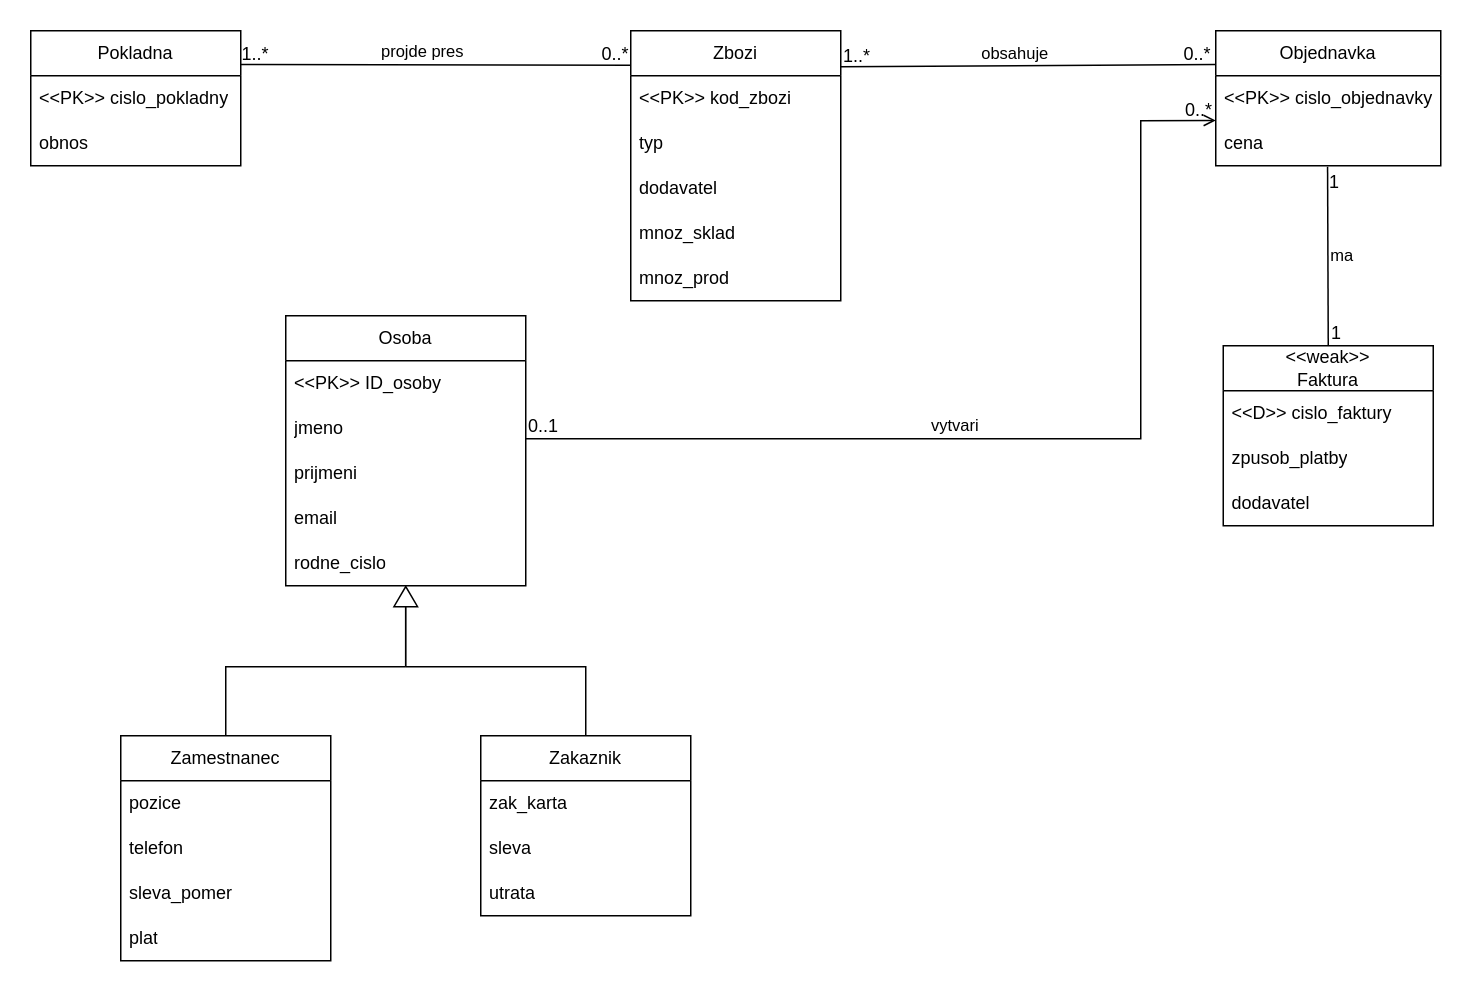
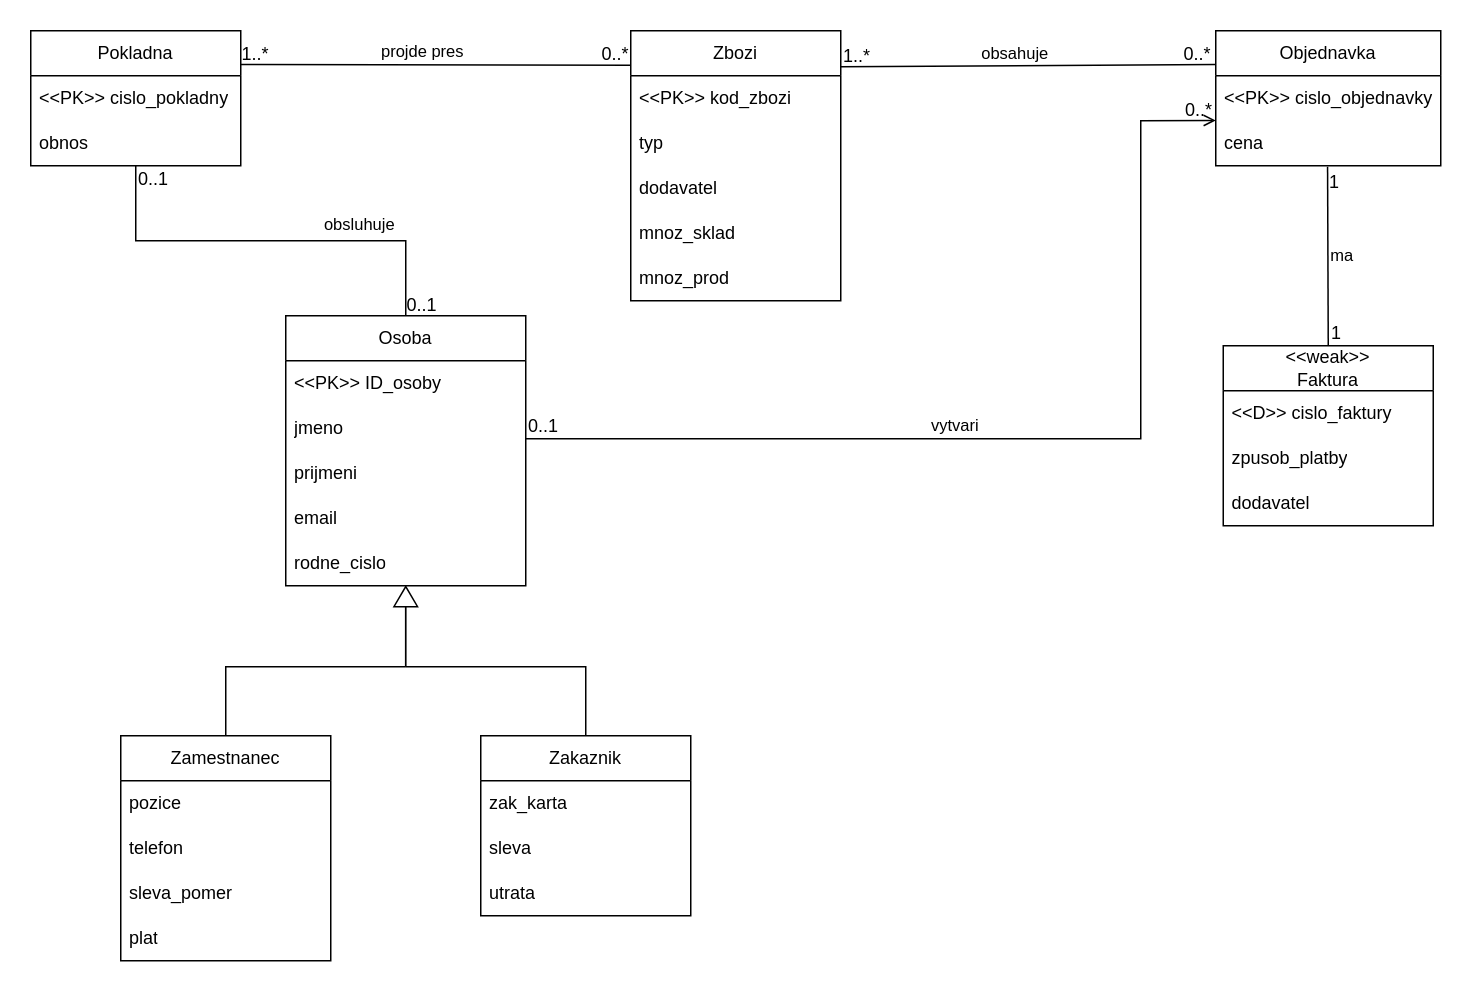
  <mxCell id="0" />
  <mxCell id="1" parent="0" />
  <mxCell id="2" value="Zbozi" style="swimlane;fontStyle=0;childLayout=stackLayout;horizontal=1;startSize=30;horizontalStack=0;resizeParent=1;resizeParentMax=0;resizeLast=0;collapsible=1;marginBottom=0;whiteSpace=wrap;html=1;" parent="1" vertex="1"><mxGeometry x="420" y="20" width="140" height="180" as="geometry" /></mxCell>
  <mxCell id="3" value="&amp;lt;&amp;lt;PK&amp;gt;&amp;gt; kod_zbozi" style="text;strokeColor=none;fillColor=none;align=left;verticalAlign=middle;spacingLeft=4;spacingRight=4;overflow=hidden;points=[[0,0.5],[1,0.5]];portConstraint=eastwest;rotatable=0;whiteSpace=wrap;html=1;" parent="2" vertex="1"><mxGeometry y="30" width="140" height="30" as="geometry" /></mxCell>
  <mxCell id="4" value="typ" style="text;strokeColor=none;fillColor=none;align=left;verticalAlign=middle;spacingLeft=4;spacingRight=4;overflow=hidden;points=[[0,0.5],[1,0.5]];portConstraint=eastwest;rotatable=0;whiteSpace=wrap;html=1;" parent="2" vertex="1"><mxGeometry y="60" width="140" height="30" as="geometry" /></mxCell>
  <mxCell id="5" value="dodavatel" style="text;strokeColor=none;fillColor=none;align=left;verticalAlign=middle;spacingLeft=4;spacingRight=4;overflow=hidden;points=[[0,0.5],[1,0.5]];portConstraint=eastwest;rotatable=0;whiteSpace=wrap;html=1;" parent="2" vertex="1"><mxGeometry y="90" width="140" height="30" as="geometry" /></mxCell>
  <mxCell id="6" value="mnoz_sklad" style="text;strokeColor=none;fillColor=none;align=left;verticalAlign=middle;spacingLeft=4;spacingRight=4;overflow=hidden;points=[[0,0.5],[1,0.5]];portConstraint=eastwest;rotatable=0;whiteSpace=wrap;html=1;" vertex="1" parent="2"><mxGeometry y="120" width="140" height="30" as="geometry" /></mxCell>
  <mxCell id="7" value="mnoz_prod" style="text;strokeColor=none;fillColor=none;align=left;verticalAlign=middle;spacingLeft=4;spacingRight=4;overflow=hidden;points=[[0,0.5],[1,0.5]];portConstraint=eastwest;rotatable=0;whiteSpace=wrap;html=1;" vertex="1" parent="2"><mxGeometry y="150" width="140" height="30" as="geometry" /></mxCell>
  <mxCell id="8" value="" style="endArrow=none;html=1;rounded=0;" parent="1" edge="1" source="47"><mxGeometry width="50" height="50" relative="1" as="geometry"><mxPoint x="150" y="484" as="sourcePoint" /><mxPoint x="270" y="444" as="targetPoint" /><Array as="points"><mxPoint x="150" y="444" /></Array></mxGeometry></mxCell>
  <mxCell id="9" value="" style="endArrow=none;html=1;rounded=0;" parent="1" edge="1" target="52"><mxGeometry width="50" height="50" relative="1" as="geometry"><mxPoint x="270" y="444" as="sourcePoint" /><mxPoint x="390" y="484" as="targetPoint" /><Array as="points"><mxPoint x="390" y="444" /></Array></mxGeometry></mxCell>
  <mxCell id="10" value="" style="shape=flexArrow;endArrow=classic;html=1;rounded=0;entryX=0.5;entryY=1;entryDx=0;entryDy=0;endWidth=14.619;endSize=4.16;width=0.112;" parent="1" edge="1"><mxGeometry width="50" height="50" relative="1" as="geometry"><mxPoint x="270" y="444" as="sourcePoint" /><mxPoint x="270" y="390" as="targetPoint" /></mxGeometry></mxCell>
  <mxCell id="11" value="Pokladna" style="swimlane;fontStyle=0;childLayout=stackLayout;horizontal=1;startSize=30;horizontalStack=0;resizeParent=1;resizeParentMax=0;resizeLast=0;collapsible=1;marginBottom=0;whiteSpace=wrap;html=1;" parent="1" vertex="1"><mxGeometry x="20" y="20" width="140" height="90" as="geometry" /></mxCell>
  <mxCell id="12" value="&amp;lt;&amp;lt;PK&amp;gt;&amp;gt; cislo_pokladny" style="text;strokeColor=none;fillColor=none;align=left;verticalAlign=middle;spacingLeft=4;spacingRight=4;overflow=hidden;points=[[0,0.5],[1,0.5]];portConstraint=eastwest;rotatable=0;whiteSpace=wrap;html=1;" parent="11" vertex="1"><mxGeometry y="30" width="140" height="30" as="geometry" /></mxCell>
  <mxCell id="13" value="obnos" style="text;strokeColor=none;fillColor=none;align=left;verticalAlign=middle;spacingLeft=4;spacingRight=4;overflow=hidden;points=[[0,0.5],[1,0.5]];portConstraint=eastwest;rotatable=0;whiteSpace=wrap;html=1;" parent="11" vertex="1"><mxGeometry y="60" width="140" height="30" as="geometry" /></mxCell>
  <mxCell id="14" value="Osoba" style="swimlane;fontStyle=0;childLayout=stackLayout;horizontal=1;startSize=30;horizontalStack=0;resizeParent=1;resizeParentMax=0;resizeLast=0;collapsible=1;marginBottom=0;whiteSpace=wrap;html=1;" parent="1" vertex="1"><mxGeometry x="190" y="210" width="160" height="180" as="geometry" /></mxCell>
  <mxCell id="15" value="&amp;lt;&amp;lt;PK&amp;gt;&amp;gt; ID_osoby" style="text;strokeColor=none;fillColor=none;align=left;verticalAlign=middle;spacingLeft=4;spacingRight=4;overflow=hidden;points=[[0,0.5],[1,0.5]];portConstraint=eastwest;rotatable=0;whiteSpace=wrap;html=1;" parent="14" vertex="1"><mxGeometry y="30" width="160" height="30" as="geometry" /></mxCell>
  <mxCell id="16" value="jmeno" style="text;strokeColor=none;fillColor=none;align=left;verticalAlign=middle;spacingLeft=4;spacingRight=4;overflow=hidden;points=[[0,0.5],[1,0.5]];portConstraint=eastwest;rotatable=0;whiteSpace=wrap;html=1;" parent="14" vertex="1"><mxGeometry y="60" width="160" height="30" as="geometry" /></mxCell>
  <mxCell id="17" value="prijmeni" style="text;strokeColor=none;fillColor=none;align=left;verticalAlign=middle;spacingLeft=4;spacingRight=4;overflow=hidden;points=[[0,0.5],[1,0.5]];portConstraint=eastwest;rotatable=0;whiteSpace=wrap;html=1;" parent="14" vertex="1"><mxGeometry y="90" width="160" height="30" as="geometry" /></mxCell>
  <mxCell id="18" value="email" style="text;strokeColor=none;fillColor=none;align=left;verticalAlign=middle;spacingLeft=4;spacingRight=4;overflow=hidden;points=[[0,0.5],[1,0.5]];portConstraint=eastwest;rotatable=0;whiteSpace=wrap;html=1;" parent="14" vertex="1"><mxGeometry y="120" width="160" height="30" as="geometry" /></mxCell>
  <mxCell id="19" value="rodne_cislo" style="text;strokeColor=none;fillColor=none;align=left;verticalAlign=middle;spacingLeft=4;spacingRight=4;overflow=hidden;points=[[0,0.5],[1,0.5]];portConstraint=eastwest;rotatable=0;whiteSpace=wrap;html=1;" parent="14" vertex="1"><mxGeometry y="150" width="160" height="30" as="geometry" /></mxCell>
  <mxCell id="20" value="Objednavka" style="swimlane;fontStyle=0;childLayout=stackLayout;horizontal=1;startSize=30;horizontalStack=0;resizeParent=1;resizeParentMax=0;resizeLast=0;collapsible=1;marginBottom=0;whiteSpace=wrap;html=1;" parent="1" vertex="1"><mxGeometry x="810" y="20" width="150" height="90" as="geometry" /></mxCell>
  <mxCell id="21" value="&amp;lt;&amp;lt;PK&amp;gt;&amp;gt; cislo_objednavky" style="text;strokeColor=none;fillColor=none;align=left;verticalAlign=middle;spacingLeft=4;spacingRight=4;overflow=hidden;points=[[0,0.5],[1,0.5]];portConstraint=eastwest;rotatable=0;whiteSpace=wrap;html=1;" parent="20" vertex="1"><mxGeometry y="30" width="150" height="30" as="geometry" /></mxCell>
  <mxCell id="22" value="cena" style="text;strokeColor=none;fillColor=none;align=left;verticalAlign=middle;spacingLeft=4;spacingRight=4;overflow=hidden;points=[[0,0.5],[1,0.5]];portConstraint=eastwest;rotatable=0;whiteSpace=wrap;html=1;" parent="20" vertex="1"><mxGeometry y="60" width="150" height="30" as="geometry" /></mxCell>
  <mxCell id="23" value="&lt;div&gt;&amp;lt;&amp;lt;weak&amp;gt;&amp;gt;&lt;/div&gt;&lt;div&gt;Faktura&lt;br&gt;&lt;/div&gt;" style="swimlane;fontStyle=0;childLayout=stackLayout;horizontal=1;startSize=30;horizontalStack=0;resizeParent=1;resizeParentMax=0;resizeLast=0;collapsible=1;marginBottom=0;whiteSpace=wrap;html=1;" parent="1" vertex="1"><mxGeometry x="815" y="230" width="140" height="120" as="geometry" /></mxCell>
  <mxCell id="24" value="&amp;lt;&amp;lt;D&amp;gt;&amp;gt; cislo_faktury" style="text;strokeColor=none;fillColor=none;align=left;verticalAlign=middle;spacingLeft=4;spacingRight=4;overflow=hidden;points=[[0,0.5],[1,0.5]];portConstraint=eastwest;rotatable=0;whiteSpace=wrap;html=1;" parent="23" vertex="1"><mxGeometry y="30" width="140" height="30" as="geometry" /></mxCell>
  <mxCell id="25" value="zpusob_platby" style="text;strokeColor=none;fillColor=none;align=left;verticalAlign=middle;spacingLeft=4;spacingRight=4;overflow=hidden;points=[[0,0.5],[1,0.5]];portConstraint=eastwest;rotatable=0;whiteSpace=wrap;html=1;" parent="23" vertex="1"><mxGeometry y="60" width="140" height="30" as="geometry" /></mxCell>
  <mxCell id="26" value="dodavatel" style="text;strokeColor=none;fillColor=none;align=left;verticalAlign=middle;spacingLeft=4;spacingRight=4;overflow=hidden;points=[[0,0.5],[1,0.5]];portConstraint=eastwest;rotatable=0;whiteSpace=wrap;html=1;" parent="23" vertex="1"><mxGeometry y="90" width="140" height="30" as="geometry" /></mxCell>
  <mxCell id="27" value="" style="endArrow=none;html=1;rounded=0;exitX=0.497;exitY=1.022;exitDx=0;exitDy=0;exitPerimeter=0;entryX=0.5;entryY=0;entryDx=0;entryDy=0;" parent="1" source="22" target="23" edge="1"><mxGeometry relative="1" as="geometry"><mxPoint x="700" y="210" as="sourcePoint" /><mxPoint x="860" y="210" as="targetPoint" /></mxGeometry></mxCell>
  <mxCell id="28" value="1" style="resizable=0;html=1;align=left;verticalAlign=bottom;" parent="27" connectable="0" vertex="1"><mxGeometry x="-1" relative="1" as="geometry"><mxPoint x="-1" y="18" as="offset" /></mxGeometry></mxCell>
  <mxCell id="29" value="1" style="resizable=0;html=1;align=right;verticalAlign=bottom;" parent="27" connectable="0" vertex="1"><mxGeometry x="1" relative="1" as="geometry"><mxPoint x="9" as="offset" /></mxGeometry></mxCell>
  <mxCell id="30" value="ma" style="edgeLabel;html=1;align=center;verticalAlign=middle;resizable=0;points=[];" parent="27" vertex="1" connectable="0"><mxGeometry x="0.142" y="1" relative="1" as="geometry"><mxPoint x="8" y="-9" as="offset" /></mxGeometry></mxCell>
  <mxCell id="31" value="" style="endArrow=none;html=1;rounded=0;entryX=0;entryY=0.25;entryDx=0;entryDy=0;exitX=1;exitY=0.133;exitDx=0;exitDy=0;exitPerimeter=0;" parent="1" source="2" target="20" edge="1"><mxGeometry relative="1" as="geometry"><mxPoint x="680" y="160" as="sourcePoint" /><mxPoint x="770" y="190" as="targetPoint" /></mxGeometry></mxCell>
  <mxCell id="32" value="1..*" style="resizable=0;html=1;align=left;verticalAlign=bottom;" parent="31" connectable="0" vertex="1"><mxGeometry x="-1" relative="1" as="geometry"><mxPoint y="1" as="offset" /></mxGeometry></mxCell>
  <mxCell id="33" value="0..*" style="resizable=0;html=1;align=right;verticalAlign=bottom;" parent="31" connectable="0" vertex="1"><mxGeometry x="1" relative="1" as="geometry"><mxPoint x="-3" y="1" as="offset" /></mxGeometry></mxCell>
  <mxCell id="34" value="obsahuje" style="edgeLabel;html=1;align=center;verticalAlign=middle;resizable=0;points=[];" parent="31" vertex="1" connectable="0"><mxGeometry x="-0.072" relative="1" as="geometry"><mxPoint y="-9" as="offset" /></mxGeometry></mxCell>
  <mxCell id="35" value="" style="endArrow=none;html=1;rounded=0;entryX=-0.001;entryY=0.128;entryDx=0;entryDy=0;entryPerimeter=0;exitX=1;exitY=0.25;exitDx=0;exitDy=0;" parent="1" source="11" target="2" edge="1"><mxGeometry relative="1" as="geometry"><mxPoint x="200" y="40" as="sourcePoint" /><mxPoint x="380" y="60" as="targetPoint" /></mxGeometry></mxCell>
  <mxCell id="36" value="1..*" style="resizable=0;html=1;align=left;verticalAlign=bottom;" parent="35" connectable="0" vertex="1"><mxGeometry x="-1" relative="1" as="geometry"><mxPoint x="-1" y="1" as="offset" /></mxGeometry></mxCell>
  <mxCell id="37" value="0..*" style="resizable=0;html=1;align=right;verticalAlign=bottom;" parent="35" connectable="0" vertex="1"><mxGeometry x="1" relative="1" as="geometry"><mxPoint x="-1" y="1" as="offset" /></mxGeometry></mxCell>
  <mxCell id="38" value="projde pres" style="edgeLabel;html=1;align=center;verticalAlign=middle;resizable=0;points=[];" parent="35" vertex="1" connectable="0"><mxGeometry x="-0.068" y="-1" relative="1" as="geometry"><mxPoint y="-10" as="offset" /></mxGeometry></mxCell>
+ <mxCell id="39" value="" style="endArrow=none;html=1;rounded=0;entryX=0.5;entryY=0;entryDx=0;entryDy=0;exitX=0.5;exitY=1;exitDx=0;exitDy=0;exitPerimeter=0;" parent="1" source="13" target="14" edge="1"><mxGeometry relative="1" as="geometry"><mxPoint x="140" y="120" as="sourcePoint" /><mxPoint x="90" y="210" as="targetPoint" /><Array as="points"><mxPoint x="90" y="160" /><mxPoint x="270" y="160" /></Array></mxGeometry></mxCell>
+ <mxCell id="40" value="0..1" style="resizable=0;html=1;align=left;verticalAlign=bottom;" parent="39" connectable="0" vertex="1"><mxGeometry x="-1" relative="1" as="geometry"><mxPoint y="17" as="offset" /></mxGeometry></mxCell>
+ <mxCell id="41" value="0..1" style="resizable=0;html=1;align=right;verticalAlign=bottom;" parent="39" connectable="0" vertex="1"><mxGeometry x="1" relative="1" as="geometry"><mxPoint x="21" y="1" as="offset" /></mxGeometry></mxCell>
+ <mxCell id="42" value="obsluhuje" style="edgeLabel;html=1;align=center;verticalAlign=middle;resizable=0;points=[];" parent="39" vertex="1" connectable="0"><mxGeometry x="0.207" y="-2" relative="1" as="geometry"><mxPoint x="29" y="-14" as="offset" /></mxGeometry></mxCell>
  <mxCell id="43" value="" style="endArrow=open;html=1;rounded=0;exitX=1;exitY=0.733;exitDx=0;exitDy=0;exitPerimeter=0;entryX=0;entryY=-0.007;entryDx=0;entryDy=0;entryPerimeter=0;" parent="1" source="16" target="22" edge="1"><mxGeometry relative="1" as="geometry"><mxPoint x="410" y="370" as="sourcePoint" /><mxPoint x="790" y="90" as="targetPoint" /><Array as="points"><mxPoint x="760" y="292" /><mxPoint x="760" y="80" /></Array></mxGeometry></mxCell>
  <mxCell id="44" value="0..1" style="resizable=0;html=1;align=left;verticalAlign=bottom;" parent="43" connectable="0" vertex="1"><mxGeometry x="-1" relative="1" as="geometry" /></mxCell>
  <mxCell id="45" value="0..*" style="resizable=0;html=1;align=right;verticalAlign=bottom;" parent="43" connectable="0" vertex="1"><mxGeometry x="1" relative="1" as="geometry"><mxPoint x="-2" y="1" as="offset" /></mxGeometry></mxCell>
  <mxCell id="46" value="vytvari" style="edgeLabel;html=1;align=center;verticalAlign=middle;resizable=0;points=[];" parent="43" vertex="1" connectable="0"><mxGeometry x="-0.133" y="3" relative="1" as="geometry"><mxPoint x="-6" y="-6" as="offset" /></mxGeometry></mxCell>
  <mxCell id="47" value="Zamestnanec" style="swimlane;fontStyle=0;childLayout=stackLayout;horizontal=1;startSize=30;horizontalStack=0;resizeParent=1;resizeParentMax=0;resizeLast=0;collapsible=1;marginBottom=0;whiteSpace=wrap;html=1;" vertex="1" parent="1"><mxGeometry x="80" y="490" width="140" height="150" as="geometry" /></mxCell>
  <mxCell id="48" value="pozice" style="text;strokeColor=none;fillColor=none;align=left;verticalAlign=middle;spacingLeft=4;spacingRight=4;overflow=hidden;points=[[0,0.5],[1,0.5]];portConstraint=eastwest;rotatable=0;whiteSpace=wrap;html=1;" vertex="1" parent="47"><mxGeometry y="30" width="140" height="30" as="geometry" /></mxCell>
  <mxCell id="49" value="telefon" style="text;strokeColor=none;fillColor=none;align=left;verticalAlign=middle;spacingLeft=4;spacingRight=4;overflow=hidden;points=[[0,0.5],[1,0.5]];portConstraint=eastwest;rotatable=0;whiteSpace=wrap;html=1;" vertex="1" parent="47"><mxGeometry y="60" width="140" height="30" as="geometry" /></mxCell>
  <mxCell id="50" value="sleva_pomer" style="text;strokeColor=none;fillColor=none;align=left;verticalAlign=middle;spacingLeft=4;spacingRight=4;overflow=hidden;points=[[0,0.5],[1,0.5]];portConstraint=eastwest;rotatable=0;whiteSpace=wrap;html=1;" vertex="1" parent="47"><mxGeometry y="90" width="140" height="30" as="geometry" /></mxCell>
  <mxCell id="51" value="plat" style="text;strokeColor=none;fillColor=none;align=left;verticalAlign=middle;spacingLeft=4;spacingRight=4;overflow=hidden;points=[[0,0.5],[1,0.5]];portConstraint=eastwest;rotatable=0;whiteSpace=wrap;html=1;" vertex="1" parent="47"><mxGeometry y="120" width="140" height="30" as="geometry" /></mxCell>
  <mxCell id="52" value="Zakaznik" style="swimlane;fontStyle=0;childLayout=stackLayout;horizontal=1;startSize=30;horizontalStack=0;resizeParent=1;resizeParentMax=0;resizeLast=0;collapsible=1;marginBottom=0;whiteSpace=wrap;html=1;" vertex="1" parent="1"><mxGeometry x="320" y="490" width="140" height="120" as="geometry" /></mxCell>
  <mxCell id="53" value="zak_karta" style="text;strokeColor=none;fillColor=none;align=left;verticalAlign=middle;spacingLeft=4;spacingRight=4;overflow=hidden;points=[[0,0.5],[1,0.5]];portConstraint=eastwest;rotatable=0;whiteSpace=wrap;html=1;" vertex="1" parent="52"><mxGeometry y="30" width="140" height="30" as="geometry" /></mxCell>
  <mxCell id="54" value="sleva" style="text;strokeColor=none;fillColor=none;align=left;verticalAlign=middle;spacingLeft=4;spacingRight=4;overflow=hidden;points=[[0,0.5],[1,0.5]];portConstraint=eastwest;rotatable=0;whiteSpace=wrap;html=1;" vertex="1" parent="52"><mxGeometry y="60" width="140" height="30" as="geometry" /></mxCell>
  <mxCell id="55" value="utrata" style="text;strokeColor=none;fillColor=none;align=left;verticalAlign=middle;spacingLeft=4;spacingRight=4;overflow=hidden;points=[[0,0.5],[1,0.5]];portConstraint=eastwest;rotatable=0;whiteSpace=wrap;html=1;" vertex="1" parent="52"><mxGeometry y="90" width="140" height="30" as="geometry" /></mxCell>
